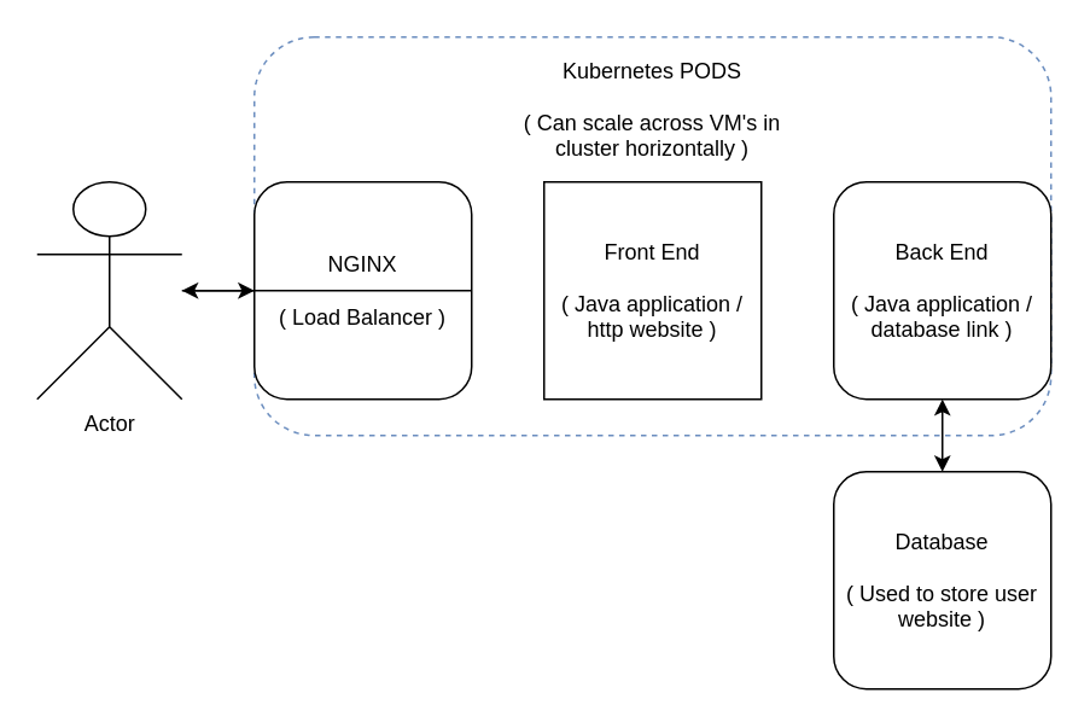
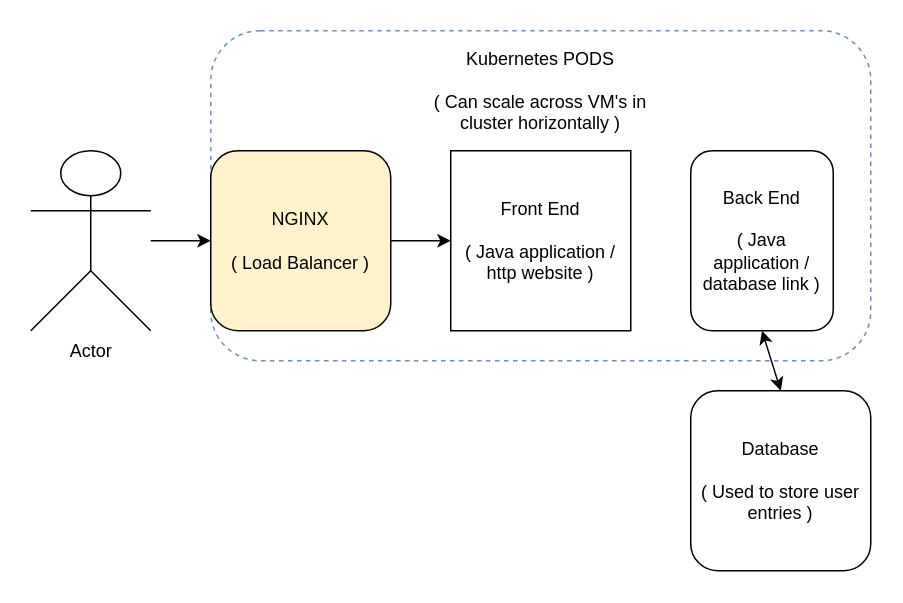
  <mxCell id="0" />
  <mxCell id="1" parent="0" />
  <mxCell id="2" value="" style="rounded=1;whiteSpace=wrap;html=1;strokeColor=#6c8ebf;dashed=1;fillColor=none;" vertex="1" parent="1"><mxGeometry x="140" y="20" width="440" height="220" as="geometry" /></mxCell>
- <mxCell id="3" value="NGINX&lt;br&gt;&lt;br&gt;( Load Balancer )" style="rounded=1;whiteSpace=wrap;html=1;" vertex="1" parent="1"><mxGeometry x="140" y="100" width="120" height="120" as="geometry" /></mxCell>
+ <mxCell id="3" value="NGINX&lt;br&gt;&lt;br&gt;( Load Balancer )" style="rounded=1;whiteSpace=wrap;html=1;fillColor=#fff2cc;" vertex="1" parent="1"><mxGeometry x="140" y="100" width="120" height="120" as="geometry" /></mxCell>
  <mxCell id="4" value="Actor" style="shape=umlActor;verticalLabelPosition=bottom;verticalAlign=top;html=1;outlineConnect=0;" vertex="1" parent="1"><mxGeometry x="20" y="100" width="80" height="120" as="geometry" /></mxCell>
  <mxCell id="5" value="Front End&lt;br&gt;&lt;br&gt;( Java application / http website )" style="whiteSpace=wrap;html=1;rounded=0;" vertex="1" parent="1"><mxGeometry x="300" y="100" width="120" height="120" as="geometry" /></mxCell>
- <mxCell id="6" value="Back End&lt;br&gt;&lt;br&gt;( Java application / database link )" style="rounded=1;whiteSpace=wrap;html=1;" vertex="1" parent="1"><mxGeometry x="460" y="100" width="120" height="120" as="geometry" /></mxCell>
- <mxCell id="7" value="Database&lt;br&gt;&lt;br&gt;( Used to store user website )" style="rounded=1;whiteSpace=wrap;html=1;" vertex="1" parent="1"><mxGeometry x="460" y="260" width="120" height="120" as="geometry" /></mxCell>
+ <mxCell id="6" value="Back End&lt;br&gt;&lt;br&gt;( Java application / database link )" style="rounded=1;whiteSpace=wrap;html=1;" vertex="1" parent="1"><mxGeometry x="460" y="100" width="95" height="120" as="geometry" /></mxCell>
+ <mxCell id="7" value="Database&lt;br&gt;&lt;br&gt;( Used to store user entries )" style="rounded=1;whiteSpace=wrap;html=1;" vertex="1" parent="1"><mxGeometry x="460" y="260" width="120" height="120" as="geometry" /></mxCell>
  <mxCell id="8" value="" style="endArrow=classic;startArrow=classic;html=1;entryX=0.5;entryY=1;entryDx=0;entryDy=0;" edge="1" parent="1" target="6"><mxGeometry width="50" height="50" relative="1" as="geometry"><mxPoint x="520" y="260" as="sourcePoint" /><mxPoint x="340" y="290" as="targetPoint" /></mxGeometry></mxCell>
- <mxCell id="9" value="" style="endArrow=classic;html=1;exitX=1;exitY=0.5;exitDx=0;exitDy=0;" edge="1" parent="1" source="3" target="4"><mxGeometry width="50" height="50" relative="1" as="geometry"><mxPoint x="160" y="370" as="sourcePoint" /><mxPoint x="210" y="320" as="targetPoint" /></mxGeometry></mxCell>
+ <mxCell id="9" value="" style="endArrow=classic;html=1;entryX=0;entryY=0.5;entryDx=0;entryDy=0;exitX=1;exitY=0.5;exitDx=0;exitDy=0;" edge="1" parent="1" source="3" target="5"><mxGeometry width="50" height="50" relative="1" as="geometry"><mxPoint x="160" y="370" as="sourcePoint" /><mxPoint x="210" y="320" as="targetPoint" /></mxGeometry></mxCell>
  <mxCell id="10" value="" style="endArrow=classic;html=1;" edge="1" parent="1" source="4"><mxGeometry width="50" height="50" relative="1" as="geometry"><mxPoint x="130" y="360" as="sourcePoint" /><mxPoint x="140" y="160" as="targetPoint" /></mxGeometry></mxCell>
  <mxCell id="11" value="Kubernetes PODS&lt;br&gt;&lt;br&gt;( Can scale across VM's in cluster horizontally )" style="text;html=1;strokeColor=none;fillColor=none;align=center;verticalAlign=middle;whiteSpace=wrap;rounded=0;" vertex="1" parent="1"><mxGeometry x="280" y="50" width="160" height="20" as="geometry" /></mxCell>
